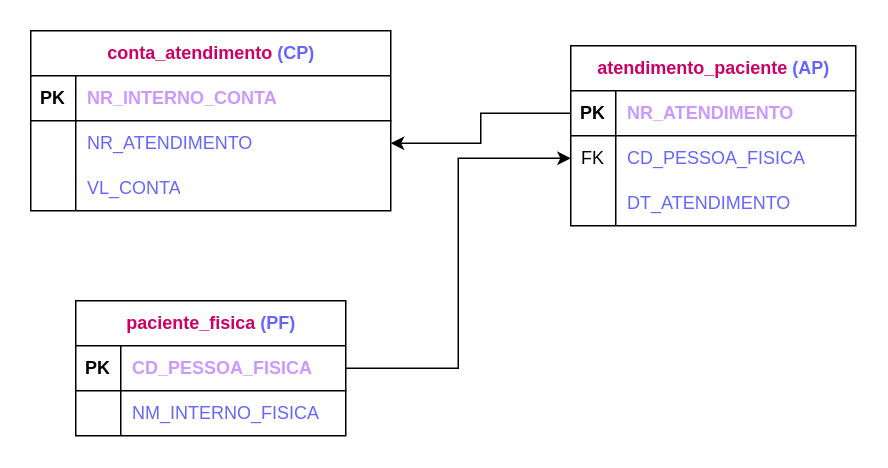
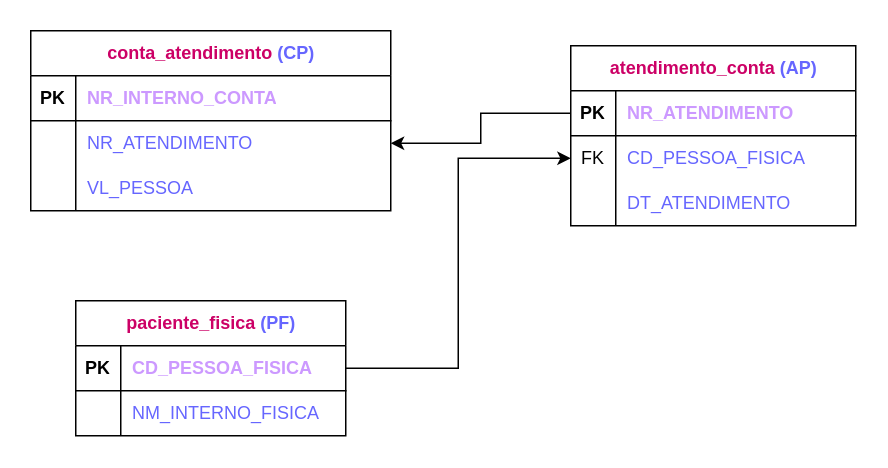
  <mxCell id="0" />
  <mxCell id="1" parent="0" />
  <mxCell id="2" value="&lt;font color=&quot;#cc0066&quot;&gt;conta_atendimento&lt;/font&gt;&lt;font color=&quot;#000099&quot;&gt; &lt;/font&gt;&lt;font color=&quot;#6666ff&quot;&gt;(CP)&lt;/font&gt;" style="shape=table;startSize=30;container=1;collapsible=1;childLayout=tableLayout;fixedRows=1;rowLines=0;fontStyle=1;align=center;resizeLast=1;html=1;" vertex="1" parent="1"><mxGeometry x="20" y="20" width="240" height="120" as="geometry" /></mxCell>
  <mxCell id="3" value="" style="shape=tableRow;horizontal=0;startSize=0;swimlaneHead=0;swimlaneBody=0;fillColor=none;collapsible=0;dropTarget=0;points=[[0,0.5],[1,0.5]];portConstraint=eastwest;top=0;left=0;right=0;bottom=1;" vertex="1" parent="2"><mxGeometry y="30" width="240" height="30" as="geometry" /></mxCell>
  <mxCell id="4" value="PK" style="shape=partialRectangle;connectable=0;fillColor=none;top=0;left=0;bottom=0;right=0;fontStyle=1;overflow=hidden;whiteSpace=wrap;html=1;" vertex="1" parent="3"><mxGeometry width="30" height="30" as="geometry"><mxRectangle width="30" height="30" as="alternateBounds" /></mxGeometry></mxCell>
  <mxCell id="5" value="&lt;font color=&quot;#cc99ff&quot;&gt;NR_INTERNO_CONTA&lt;/font&gt;" style="shape=partialRectangle;connectable=0;fillColor=none;top=0;left=0;bottom=0;right=0;align=left;spacingLeft=6;fontStyle=1;overflow=hidden;whiteSpace=wrap;html=1;" vertex="1" parent="3"><mxGeometry x="30" width="210" height="30" as="geometry"><mxRectangle width="210" height="30" as="alternateBounds" /></mxGeometry></mxCell>
  <mxCell id="6" value="" style="shape=tableRow;horizontal=0;startSize=0;swimlaneHead=0;swimlaneBody=0;fillColor=none;collapsible=0;dropTarget=0;points=[[0,0.5],[1,0.5]];portConstraint=eastwest;top=0;left=0;right=0;bottom=0;" vertex="1" parent="2"><mxGeometry y="60" width="240" height="30" as="geometry" /></mxCell>
  <mxCell id="7" value="" style="shape=partialRectangle;connectable=0;fillColor=none;top=0;left=0;bottom=0;right=0;editable=1;overflow=hidden;whiteSpace=wrap;html=1;" vertex="1" parent="6"><mxGeometry width="30" height="30" as="geometry"><mxRectangle width="30" height="30" as="alternateBounds" /></mxGeometry></mxCell>
  <mxCell id="8" value="&lt;font color=&quot;#6666ff&quot;&gt;NR_ATENDIMENTO&lt;/font&gt;" style="shape=partialRectangle;connectable=0;fillColor=none;top=0;left=0;bottom=0;right=0;align=left;spacingLeft=6;overflow=hidden;whiteSpace=wrap;html=1;" vertex="1" parent="6"><mxGeometry x="30" width="210" height="30" as="geometry"><mxRectangle width="210" height="30" as="alternateBounds" /></mxGeometry></mxCell>
  <mxCell id="9" style="shape=tableRow;horizontal=0;startSize=0;swimlaneHead=0;swimlaneBody=0;fillColor=none;collapsible=0;dropTarget=0;points=[[0,0.5],[1,0.5]];portConstraint=eastwest;top=0;left=0;right=0;bottom=0;" vertex="1" parent="2"><mxGeometry y="90" width="240" height="30" as="geometry" /></mxCell>
  <mxCell id="10" style="shape=partialRectangle;connectable=0;fillColor=none;top=0;left=0;bottom=0;right=0;editable=1;overflow=hidden;whiteSpace=wrap;html=1;" vertex="1" parent="9"><mxGeometry width="30" height="30" as="geometry"><mxRectangle width="30" height="30" as="alternateBounds" /></mxGeometry></mxCell>
- <mxCell id="11" value="&lt;font color=&quot;#6666ff&quot;&gt;VL_CONTA&lt;/font&gt;" style="shape=partialRectangle;connectable=0;fillColor=none;top=0;left=0;bottom=0;right=0;align=left;spacingLeft=6;overflow=hidden;whiteSpace=wrap;html=1;" vertex="1" parent="9"><mxGeometry x="30" width="210" height="30" as="geometry"><mxRectangle width="210" height="30" as="alternateBounds" /></mxGeometry></mxCell>
- <mxCell id="12" value="&lt;font color=&quot;#cc0066&quot;&gt;atendimento_paciente &lt;/font&gt;&lt;font color=&quot;#6666ff&quot;&gt;(AP)&lt;/font&gt;" style="shape=table;startSize=30;container=1;collapsible=1;childLayout=tableLayout;fixedRows=1;rowLines=0;fontStyle=1;align=center;resizeLast=1;html=1;" vertex="1" parent="1"><mxGeometry x="380" y="30" width="190" height="120" as="geometry" /></mxCell>
+ <mxCell id="11" value="&lt;font color=&quot;#6666ff&quot;&gt;VL_PESSOA&lt;/font&gt;" style="shape=partialRectangle;connectable=0;fillColor=none;top=0;left=0;bottom=0;right=0;align=left;spacingLeft=6;overflow=hidden;whiteSpace=wrap;html=1;" vertex="1" parent="9"><mxGeometry x="30" width="210" height="30" as="geometry"><mxRectangle width="210" height="30" as="alternateBounds" /></mxGeometry></mxCell>
+ <mxCell id="12" value="&lt;font color=&quot;#cc0066&quot;&gt;atendimento_conta &lt;/font&gt;&lt;font color=&quot;#6666ff&quot;&gt;(AP)&lt;/font&gt;" style="shape=table;startSize=30;container=1;collapsible=1;childLayout=tableLayout;fixedRows=1;rowLines=0;fontStyle=1;align=center;resizeLast=1;html=1;" vertex="1" parent="1"><mxGeometry x="380" y="30" width="190" height="120" as="geometry" /></mxCell>
  <mxCell id="13" value="" style="shape=tableRow;horizontal=0;startSize=0;swimlaneHead=0;swimlaneBody=0;fillColor=none;collapsible=0;dropTarget=0;points=[[0,0.5],[1,0.5]];portConstraint=eastwest;top=0;left=0;right=0;bottom=1;" vertex="1" parent="12"><mxGeometry y="30" width="190" height="30" as="geometry" /></mxCell>
  <mxCell id="14" value="PK" style="shape=partialRectangle;connectable=0;fillColor=none;top=0;left=0;bottom=0;right=0;fontStyle=1;overflow=hidden;whiteSpace=wrap;html=1;" vertex="1" parent="13"><mxGeometry width="30" height="30" as="geometry"><mxRectangle width="30" height="30" as="alternateBounds" /></mxGeometry></mxCell>
  <mxCell id="15" value="&lt;font color=&quot;#cc99ff&quot;&gt;NR_ATENDIMENTO&lt;/font&gt;" style="shape=partialRectangle;connectable=0;fillColor=none;top=0;left=0;bottom=0;right=0;align=left;spacingLeft=6;fontStyle=1;overflow=hidden;whiteSpace=wrap;html=1;" vertex="1" parent="13"><mxGeometry x="30" width="160" height="30" as="geometry"><mxRectangle width="160" height="30" as="alternateBounds" /></mxGeometry></mxCell>
  <mxCell id="16" value="" style="shape=tableRow;horizontal=0;startSize=0;swimlaneHead=0;swimlaneBody=0;fillColor=none;collapsible=0;dropTarget=0;points=[[0,0.5],[1,0.5]];portConstraint=eastwest;top=0;left=0;right=0;bottom=0;" vertex="1" parent="12"><mxGeometry y="60" width="190" height="30" as="geometry" /></mxCell>
  <mxCell id="17" value="FK" style="shape=partialRectangle;connectable=0;fillColor=none;top=0;left=0;bottom=0;right=0;editable=1;overflow=hidden;whiteSpace=wrap;html=1;" vertex="1" parent="16"><mxGeometry width="30" height="30" as="geometry"><mxRectangle width="30" height="30" as="alternateBounds" /></mxGeometry></mxCell>
  <mxCell id="18" value="&lt;font color=&quot;#6666ff&quot;&gt;CD_PESSOA_FISICA&lt;/font&gt;" style="shape=partialRectangle;connectable=0;fillColor=none;top=0;left=0;bottom=0;right=0;align=left;spacingLeft=6;overflow=hidden;whiteSpace=wrap;html=1;" vertex="1" parent="16"><mxGeometry x="30" width="160" height="30" as="geometry"><mxRectangle width="160" height="30" as="alternateBounds" /></mxGeometry></mxCell>
  <mxCell id="19" value="" style="shape=tableRow;horizontal=0;startSize=0;swimlaneHead=0;swimlaneBody=0;fillColor=none;collapsible=0;dropTarget=0;points=[[0,0.5],[1,0.5]];portConstraint=eastwest;top=0;left=0;right=0;bottom=0;" vertex="1" parent="12"><mxGeometry y="90" width="190" height="30" as="geometry" /></mxCell>
  <mxCell id="20" value="" style="shape=partialRectangle;connectable=0;fillColor=none;top=0;left=0;bottom=0;right=0;editable=1;overflow=hidden;whiteSpace=wrap;html=1;" vertex="1" parent="19"><mxGeometry width="30" height="30" as="geometry"><mxRectangle width="30" height="30" as="alternateBounds" /></mxGeometry></mxCell>
  <mxCell id="21" value="&lt;font color=&quot;#6666ff&quot;&gt;DT_ATENDIMENTO&lt;/font&gt;" style="shape=partialRectangle;connectable=0;fillColor=none;top=0;left=0;bottom=0;right=0;align=left;spacingLeft=6;overflow=hidden;whiteSpace=wrap;html=1;" vertex="1" parent="19"><mxGeometry x="30" width="160" height="30" as="geometry"><mxRectangle width="160" height="30" as="alternateBounds" /></mxGeometry></mxCell>
  <mxCell id="22" value="&lt;font color=&quot;#cc0066&quot;&gt;paciente_fisica &lt;/font&gt;&lt;font color=&quot;#6666ff&quot;&gt;(PF)&lt;/font&gt;" style="shape=table;startSize=30;container=1;collapsible=1;childLayout=tableLayout;fixedRows=1;rowLines=0;fontStyle=1;align=center;resizeLast=1;html=1;" vertex="1" parent="1"><mxGeometry x="50" y="200" width="180" height="90" as="geometry" /></mxCell>
  <mxCell id="23" value="" style="shape=tableRow;horizontal=0;startSize=0;swimlaneHead=0;swimlaneBody=0;fillColor=none;collapsible=0;dropTarget=0;points=[[0,0.5],[1,0.5]];portConstraint=eastwest;top=0;left=0;right=0;bottom=1;" vertex="1" parent="22"><mxGeometry y="30" width="180" height="30" as="geometry" /></mxCell>
  <mxCell id="24" value="PK" style="shape=partialRectangle;connectable=0;fillColor=none;top=0;left=0;bottom=0;right=0;fontStyle=1;overflow=hidden;whiteSpace=wrap;html=1;" vertex="1" parent="23"><mxGeometry width="30" height="30" as="geometry"><mxRectangle width="30" height="30" as="alternateBounds" /></mxGeometry></mxCell>
  <mxCell id="25" value="&lt;font color=&quot;#cc99ff&quot;&gt;CD_PESSOA_FISICA&lt;/font&gt;" style="shape=partialRectangle;connectable=0;fillColor=none;top=0;left=0;bottom=0;right=0;align=left;spacingLeft=6;fontStyle=1;overflow=hidden;whiteSpace=wrap;html=1;" vertex="1" parent="23"><mxGeometry x="30" width="150" height="30" as="geometry"><mxRectangle width="150" height="30" as="alternateBounds" /></mxGeometry></mxCell>
  <mxCell id="26" value="" style="shape=tableRow;horizontal=0;startSize=0;swimlaneHead=0;swimlaneBody=0;fillColor=none;collapsible=0;dropTarget=0;points=[[0,0.5],[1,0.5]];portConstraint=eastwest;top=0;left=0;right=0;bottom=0;" vertex="1" parent="22"><mxGeometry y="60" width="180" height="30" as="geometry" /></mxCell>
  <mxCell id="27" value="" style="shape=partialRectangle;connectable=0;fillColor=none;top=0;left=0;bottom=0;right=0;editable=1;overflow=hidden;whiteSpace=wrap;html=1;" vertex="1" parent="26"><mxGeometry width="30" height="30" as="geometry"><mxRectangle width="30" height="30" as="alternateBounds" /></mxGeometry></mxCell>
  <mxCell id="28" value="&lt;font color=&quot;#6666ff&quot;&gt;NM_INTERNO_FISICA&lt;/font&gt;" style="shape=partialRectangle;connectable=0;fillColor=none;top=0;left=0;bottom=0;right=0;align=left;spacingLeft=6;overflow=hidden;whiteSpace=wrap;html=1;" vertex="1" parent="26"><mxGeometry x="30" width="150" height="30" as="geometry"><mxRectangle width="150" height="30" as="alternateBounds" /></mxGeometry></mxCell>
  <mxCell id="29" style="edgeStyle=orthogonalEdgeStyle;rounded=0;orthogonalLoop=1;jettySize=auto;html=1;exitX=0;exitY=0.5;exitDx=0;exitDy=0;entryX=1;entryY=0.5;entryDx=0;entryDy=0;" edge="1" parent="1" source="13" target="6"><mxGeometry relative="1" as="geometry" /></mxCell>
  <mxCell id="30" style="edgeStyle=orthogonalEdgeStyle;rounded=0;orthogonalLoop=1;jettySize=auto;html=1;exitX=1;exitY=0.5;exitDx=0;exitDy=0;entryX=0;entryY=0.5;entryDx=0;entryDy=0;" edge="1" parent="1" source="23" target="16"><mxGeometry relative="1" as="geometry" /></mxCell>
